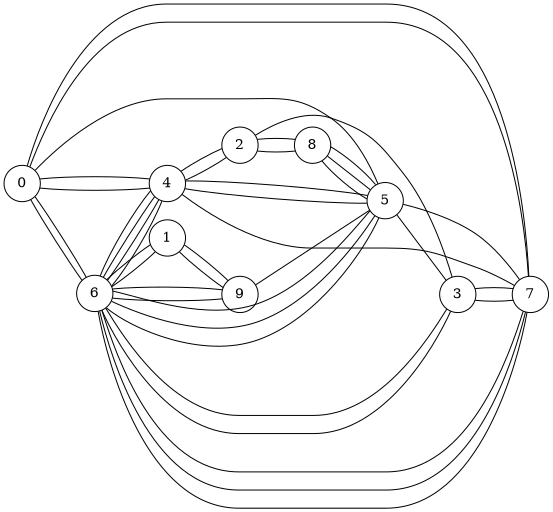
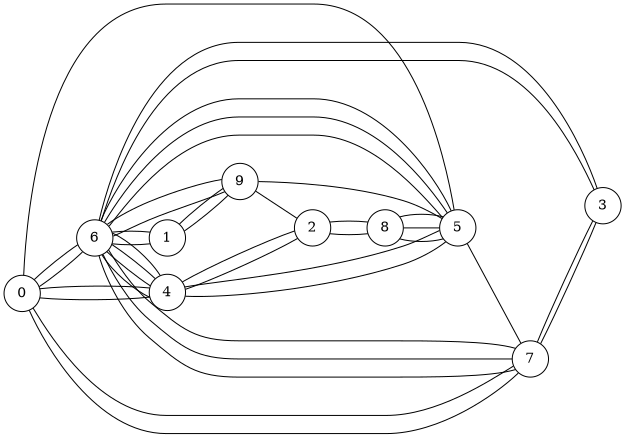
  graph {
    rankdir=LR
    node [shape=circle]
    0
    6
    4
    7
    5
    1
    9
    2
    3
    8
    0 -- 6
    0 -- 6
    0 -- 4
    0 -- 7
    0 -- 5
    6 -- 4
    6 -- 4
    6 -- 4
    6 -- 7
    6 -- 7
    6 -- 5
    6 -- 5
    6 -- 5
    6 -- 1
    6 -- 1
    6 -- 9
    6 -- 9
    4 -- 0
    4 -- 6
-   4 -- 7
    4 -- 5
    4 -- 2
    7 -- 0
    7 -- 6
    7 -- 3
    5 -- 4
    5 -- 7
-   5 -- 3
    5 -- 8
    1 -- 9
    1 -- 9
    9 -- 5
    2 -- 4
    2 -- 8
    3 -- 6
    3 -- 6
    3 -- 7
-   3 -- 2
+   9 -- 2
    8 -- 5
    8 -- 5
    8 -- 2
  }
